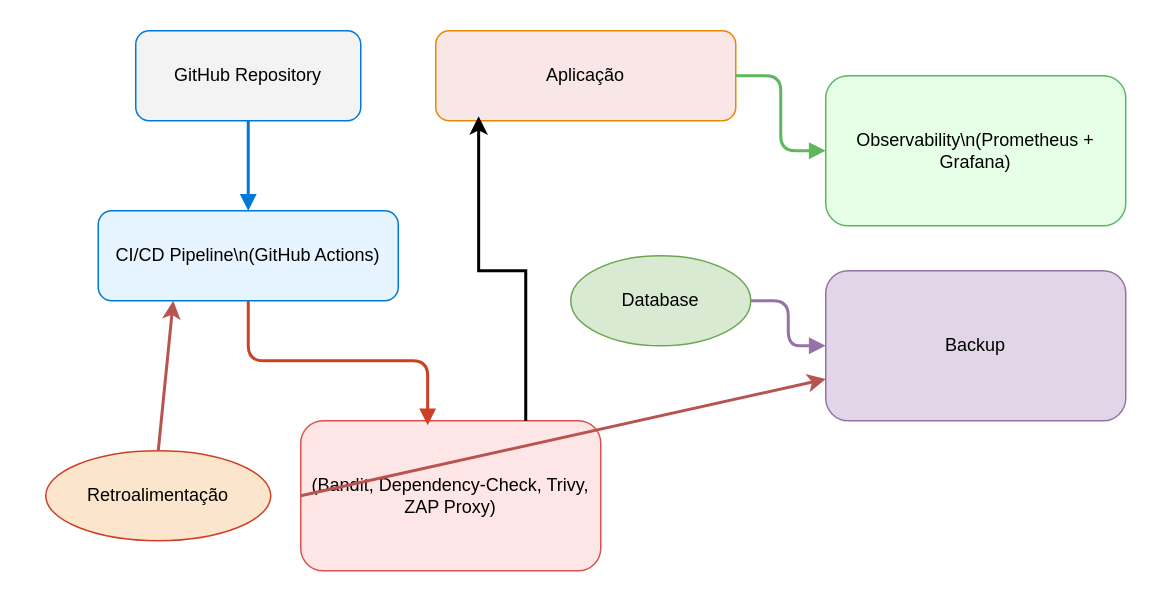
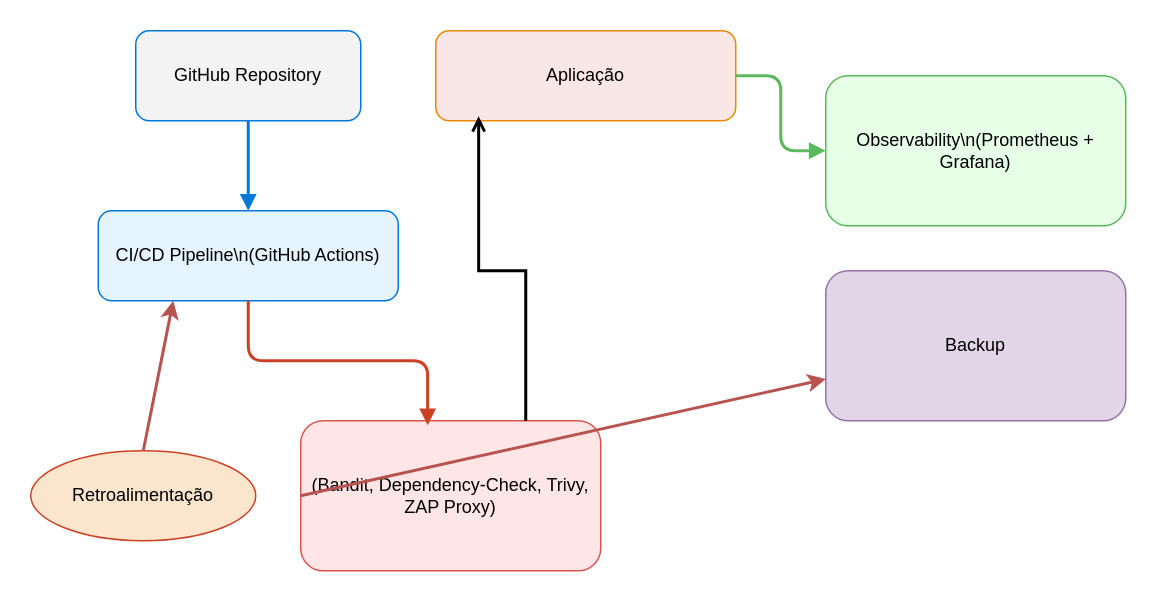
  <mxCell id="0" />
  <mxCell id="1" parent="0" />
  <mxCell id="2" value="GitHub Repository" style="shape=rectangle;rounded=1;whiteSpace=wrap;html=1;fillColor=#f3f3f3;strokeColor=#0078d7;fontColor=#000000;" parent="1" vertex="1"><mxGeometry x="90" y="20" width="150" height="60" as="geometry" /></mxCell>
  <mxCell id="3" value="CI/CD Pipeline\n(GitHub Actions)" style="shape=rectangle;rounded=1;whiteSpace=wrap;html=1;fillColor=#e6f4ff;strokeColor=#0078d7;fontColor=#000000;" parent="1" vertex="1"><mxGeometry x="65" y="140" width="200" height="60" as="geometry" /></mxCell>
- <mxCell id="4" value="&lt;div&gt;&lt;span style=&quot;background-color: transparent; color: light-dark(rgb(0, 0, 0), rgb(237, 237, 237));&quot;&gt;Retroalimentação&lt;/span&gt;&lt;/div&gt;" style="shape=ellipse;whiteSpace=wrap;html=1;fillColor=#fce5cd;strokeColor=#cc4125;fontColor=#000000;" parent="1" vertex="1"><mxGeometry x="30" y="300" width="150" height="60" as="geometry" /></mxCell>
+ <mxCell id="4" value="&lt;div&gt;&lt;span style=&quot;background-color: transparent; color: light-dark(rgb(0, 0, 0), rgb(237, 237, 237));&quot;&gt;Retroalimentação&lt;/span&gt;&lt;/div&gt;" style="shape=ellipse;whiteSpace=wrap;html=1;fillColor=#fce5cd;strokeColor=#cc4125;fontColor=#000000;" parent="1" vertex="1"><mxGeometry x="20" y="300" width="150" height="60" as="geometry" /></mxCell>
  <mxCell id="5" value="(Bandit, Dependency-Check, Trivy, ZAP Proxy)" style="shape=rectangle;rounded=1;whiteSpace=wrap;html=1;fillColor=#ffe6e6;strokeColor=#d9534f;fontColor=#000000;" parent="1" vertex="1"><mxGeometry x="200" y="280" width="200" height="100" as="geometry" /></mxCell>
  <mxCell id="6" value="Aplicação" style="shape=rectangle;rounded=1;whiteSpace=wrap;html=1;fillColor=#f9e6e6;strokeColor=#e68a00;fontColor=#000000;" parent="1" vertex="1"><mxGeometry x="290" y="20" width="200" height="60" as="geometry" /></mxCell>
- <mxCell id="7" value="Database" style="shape=ellipse;whiteSpace=wrap;html=1;fillColor=#d9ead3;strokeColor=#6aa84f;fontColor=#000000;" parent="1" vertex="1"><mxGeometry x="380" y="170" width="120" height="60" as="geometry" /></mxCell>
  <mxCell id="8" value="Backup" style="shape=rectangle;rounded=1;whiteSpace=wrap;html=1;fillColor=#e1d5e7;strokeColor=#9673a6;fontColor=#000000;" parent="1" vertex="1"><mxGeometry x="550" y="180" width="200" height="100" as="geometry" /></mxCell>
  <mxCell id="9" value="Observability\n(Prometheus + Grafana)" style="shape=rectangle;rounded=1;whiteSpace=wrap;html=1;fillColor=#e6ffe6;strokeColor=#5cb85c;fontColor=#000000;" parent="1" vertex="1"><mxGeometry x="550" y="50" width="200" height="100" as="geometry" /></mxCell>
  <mxCell id="10" style="edgeStyle=orthogonalEdgeStyle;strokeWidth=2;endArrow=block;endFill=1;strokeColor=#0078d7;" parent="1" source="2" target="3" edge="1"><mxGeometry relative="1" as="geometry" /></mxCell>
  <mxCell id="11" style="edgeStyle=orthogonalEdgeStyle;strokeWidth=2;endArrow=block;endFill=1;strokeColor=#cc4125;entryX=0.423;entryY=0.03;entryDx=0;entryDy=0;entryPerimeter=0;" parent="1" source="3" target="5" edge="1"><mxGeometry relative="1" as="geometry" /></mxCell>
- <mxCell id="12" style="edgeStyle=orthogonalEdgeStyle;strokeWidth=2;endArrow=block;endFill=1;strokeColor=#9673a6;" parent="1" source="7" target="8" edge="1"><mxGeometry relative="1" as="geometry" /></mxCell>
  <mxCell id="13" style="edgeStyle=orthogonalEdgeStyle;strokeWidth=2;endArrow=block;endFill=1;strokeColor=#5cb85c;" parent="1" source="6" target="9" edge="1"><mxGeometry relative="1" as="geometry" /></mxCell>
- <mxCell id="14" style="edgeStyle=orthogonalEdgeStyle;rounded=0;orthogonalLoop=1;jettySize=auto;html=1;exitX=0.75;exitY=0;exitDx=0;exitDy=0;entryX=0.143;entryY=0.95;entryDx=0;entryDy=0;entryPerimeter=0;strokeWidth=2;" edge="1" parent="1" source="5" target="6"><mxGeometry relative="1" as="geometry" /></mxCell>
+ <mxCell id="14" style="edgeStyle=orthogonalEdgeStyle;rounded=0;orthogonalLoop=1;jettySize=auto;html=1;exitX=0.75;exitY=0;exitDx=0;exitDy=0;entryX=0.143;entryY=0.95;entryDx=0;entryDy=0;entryPerimeter=0;strokeWidth=2;endArrow=open;" edge="1" parent="1" source="5" target="6"><mxGeometry relative="1" as="geometry" /></mxCell>
  <mxCell id="15" value="" style="endArrow=classic;html=1;rounded=0;exitX=0.5;exitY=0;exitDx=0;exitDy=0;entryX=0.25;entryY=1;entryDx=0;entryDy=0;fillColor=#f8cecc;strokeColor=#b85450;strokeWidth=2;" edge="1" parent="1" source="4" target="3"><mxGeometry width="50" height="50" relative="1" as="geometry"><mxPoint x="370" y="580" as="sourcePoint" /><mxPoint x="420" y="530" as="targetPoint" /></mxGeometry></mxCell>
  <mxCell id="16" value="" style="endArrow=classic;html=1;rounded=0;exitX=0;exitY=0.5;exitDx=0;exitDy=0;strokeWidth=2;fillColor=#f8cecc;strokeColor=#b85450;" edge="1" parent="1" source="5" target="8"><mxGeometry width="50" height="50" relative="1" as="geometry"><mxPoint x="370" y="580" as="sourcePoint" /><mxPoint x="420" y="530" as="targetPoint" /></mxGeometry></mxCell>
